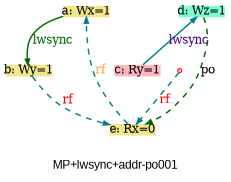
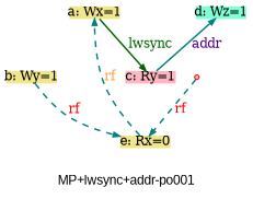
  digraph {
    fontname=Arial
    fontsize=12
    label="MP+lwsync+addr-po001"
    node [color=red fillcolor=khaki fixedsize=true fontsize=12 shape=none style=filled]
    edge [arrowsize=0.600000 color=teal fontcolor=red fontsize=12 penwidth=1.500000 style=dashed]
    n1 [color=teal height=0.166667 label="a: Wx=1" width=0.666667]
    n2 [color=teal height=0.166667 label="b: Wy=1" width=0.666667]
    n3 [height=0.166667 label="e: Rx=0" width=0.666667]
    n4 [fillcolor=lightpink height=0.166667 label="c: Ry=1" width=0.666667]
    n5 [color=darkgreen fillcolor=aquamarine height=0.166667 label="d: Wz=1" width=0.666667]
    initeiid4 [fillcolor=lightpink height=0.06 shape=point width=0.06 fixedsize="" fontsize=""]
-   n1 -> n2 [color=darkgreen fontcolor=darkgreen label=lwsync style=bold]
+   n1 -> n4 [color=darkgreen fontcolor=darkgreen label=lwsync style=bold]
    n2 -> n3 [label=rf]
    n3 -> n1 [fontcolor="#ffa040" label=rf]
-   n5 -> n3 [color=darkgreen label=po fontcolor=""]
-   n5 -> n4 [dir=back fontcolor=indigo label=lwsync style=bold]
+   n5 -> n4 [dir=back fontcolor=indigo label=addr style=bold]
    initeiid4 -> n3 [label=rf]
  }
